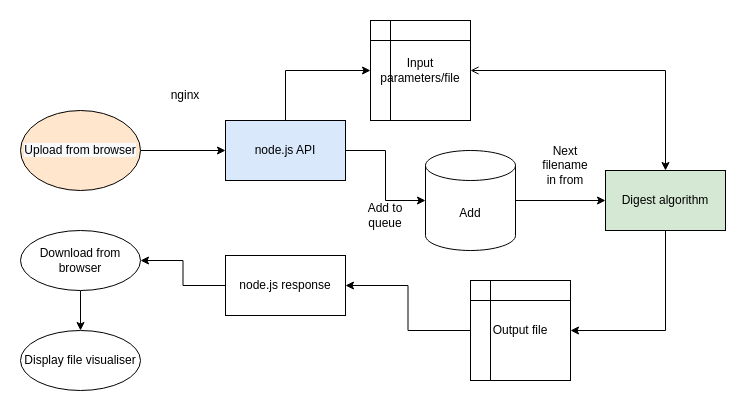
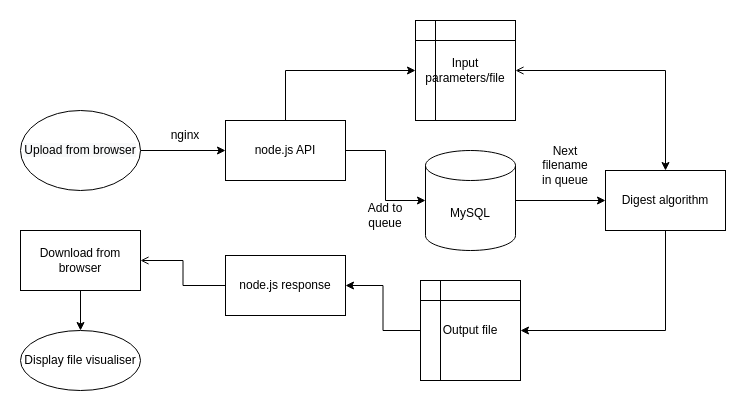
  <mxCell id="0" />
  <mxCell id="1" parent="0" />
  <mxCell id="2" value="" style="edgeStyle=orthogonalEdgeStyle;rounded=0;orthogonalLoop=1;jettySize=auto;html=1;" edge="1" parent="1" source="3" target="5"><mxGeometry relative="1" as="geometry" /></mxCell>
- <mxCell id="3" value="&lt;span style=&quot;color: rgb(0 , 0 , 0) ; font-family: &amp;#34;helvetica&amp;#34; ; font-size: 12px ; font-style: normal ; font-weight: 400 ; letter-spacing: normal ; text-align: center ; text-indent: 0px ; text-transform: none ; word-spacing: 0px ; background-color: rgb(248 , 249 , 250) ; display: inline ; float: none&quot;&gt;Upload from browser&lt;/span&gt;" style="ellipse;whiteSpace=wrap;html=1;fillColor=#ffe6cc;" vertex="1" parent="1"><mxGeometry x="20" y="110" width="120" height="80" as="geometry" /></mxCell>
+ <mxCell id="3" value="&lt;span style=&quot;color: rgb(0 , 0 , 0) ; font-family: &amp;#34;helvetica&amp;#34; ; font-size: 12px ; font-style: normal ; font-weight: 400 ; letter-spacing: normal ; text-align: center ; text-indent: 0px ; text-transform: none ; word-spacing: 0px ; background-color: rgb(248 , 249 , 250) ; display: inline ; float: none&quot;&gt;Upload from browser&lt;/span&gt;" style="ellipse;whiteSpace=wrap;html=1;" vertex="1" parent="1"><mxGeometry x="20" y="110" width="120" height="80" as="geometry" /></mxCell>
  <mxCell id="4" style="edgeStyle=orthogonalEdgeStyle;rounded=0;orthogonalLoop=1;jettySize=auto;html=1;exitX=0.5;exitY=0;exitDx=0;exitDy=0;entryX=0;entryY=0.5;entryDx=0;entryDy=0;" edge="1" parent="1" source="5" target="10"><mxGeometry relative="1" as="geometry" /></mxCell>
- <mxCell id="5" value="&lt;span&gt;node.js API&lt;/span&gt;" style="rounded=0;whiteSpace=wrap;html=1;fillColor=#dae8fc;" vertex="1" parent="1"><mxGeometry x="225" y="120" width="120" height="60" as="geometry" /></mxCell>
+ <mxCell id="5" value="&lt;span&gt;node.js API&lt;/span&gt;" style="rounded=0;whiteSpace=wrap;html=1;" vertex="1" parent="1"><mxGeometry x="225" y="120" width="120" height="60" as="geometry" /></mxCell>
  <mxCell id="6" style="edgeStyle=orthogonalEdgeStyle;rounded=0;orthogonalLoop=1;jettySize=auto;html=1;exitX=0;exitY=0.5;exitDx=0;exitDy=0;entryX=1;entryY=0.5;entryDx=0;entryDy=0;startArrow=classic;startFill=1;endArrow=none;endFill=0;entryPerimeter=0;" edge="1" parent="1" source="9" target="22"><mxGeometry relative="1" as="geometry"><mxPoint x="525" y="200" as="targetPoint" /></mxGeometry></mxCell>
  <mxCell id="7" style="edgeStyle=orthogonalEdgeStyle;rounded=0;orthogonalLoop=1;jettySize=auto;html=1;exitX=0.5;exitY=0;exitDx=0;exitDy=0;entryX=1;entryY=0.5;entryDx=0;entryDy=0;startArrow=classic;startFill=1;endArrow=open;endFill=0;" edge="1" parent="1" source="9" target="10"><mxGeometry relative="1" as="geometry" /></mxCell>
  <mxCell id="8" style="edgeStyle=orthogonalEdgeStyle;rounded=0;orthogonalLoop=1;jettySize=auto;html=1;exitX=0.5;exitY=1;exitDx=0;exitDy=0;entryX=1;entryY=0.5;entryDx=0;entryDy=0;startArrow=none;startFill=0;endArrow=classic;endFill=1;" edge="1" parent="1" source="9" target="12"><mxGeometry relative="1" as="geometry" /></mxCell>
- <mxCell id="9" value="Digest algorithm" style="rounded=0;whiteSpace=wrap;html=1;fillColor=#d5e8d4;" vertex="1" parent="1"><mxGeometry x="605" y="170" width="120" height="60" as="geometry" /></mxCell>
- <mxCell id="10" value="Input parameters/file" style="shape=internalStorage;whiteSpace=wrap;html=1;backgroundOutline=1;" vertex="1" parent="1"><mxGeometry x="370" y="20" width="100" height="100" as="geometry" /></mxCell>
+ <mxCell id="9" value="Digest algorithm" style="rounded=0;whiteSpace=wrap;html=1;" vertex="1" parent="1"><mxGeometry x="605" y="170" width="120" height="60" as="geometry" /></mxCell>
+ <mxCell id="10" value="Input parameters/file" style="shape=internalStorage;whiteSpace=wrap;html=1;backgroundOutline=1;" vertex="1" parent="1"><mxGeometry x="415" y="20" width="100" height="100" as="geometry" /></mxCell>
  <mxCell id="11" style="edgeStyle=orthogonalEdgeStyle;rounded=0;orthogonalLoop=1;jettySize=auto;html=1;exitX=0;exitY=0.5;exitDx=0;exitDy=0;entryX=1;entryY=0.5;entryDx=0;entryDy=0;startArrow=none;startFill=0;endArrow=classic;endFill=1;" edge="1" parent="1" source="12" target="14"><mxGeometry relative="1" as="geometry" /></mxCell>
- <mxCell id="12" value="Output file" style="shape=internalStorage;whiteSpace=wrap;html=1;backgroundOutline=1;" vertex="1" parent="1"><mxGeometry x="470" y="280" width="100" height="100" as="geometry" /></mxCell>
- <mxCell id="13" value="" style="edgeStyle=orthogonalEdgeStyle;rounded=0;orthogonalLoop=1;jettySize=auto;html=1;startArrow=none;startFill=0;endArrow=classic;endFill=1;" edge="1" parent="1" source="14" target="17"><mxGeometry relative="1" as="geometry" /></mxCell>
+ <mxCell id="12" value="Output file" style="shape=internalStorage;whiteSpace=wrap;html=1;backgroundOutline=1;" vertex="1" parent="1"><mxGeometry x="420" y="280" width="100" height="100" as="geometry" /></mxCell>
+ <mxCell id="13" value="" style="edgeStyle=orthogonalEdgeStyle;rounded=0;orthogonalLoop=1;jettySize=auto;html=1;startArrow=none;startFill=0;endArrow=open;endFill=1;" edge="1" parent="1" source="14" target="17"><mxGeometry relative="1" as="geometry" /></mxCell>
  <mxCell id="14" value="node.js response" style="whiteSpace=wrap;html=1;" vertex="1" parent="1"><mxGeometry x="225" y="255" width="120" height="60" as="geometry" /></mxCell>
  <mxCell id="15" value="" style="endArrow=classic;startArrow=none;html=1;rounded=0;entryX=0;entryY=0.5;entryDx=0;entryDy=0;exitX=1;exitY=0.5;exitDx=0;exitDy=0;startFill=0;entryPerimeter=0;" edge="1" parent="1" source="5" target="22"><mxGeometry width="50" height="50" relative="1" as="geometry"><mxPoint x="355" y="380" as="sourcePoint" /><mxPoint x="405" y="200" as="targetPoint" /><Array as="points"><mxPoint x="385" y="150" /><mxPoint x="385" y="200" /></Array></mxGeometry></mxCell>
  <mxCell id="16" value="" style="edgeStyle=orthogonalEdgeStyle;rounded=0;orthogonalLoop=1;jettySize=auto;html=1;startArrow=none;startFill=0;endArrow=classic;endFill=1;" edge="1" parent="1" source="17" target="18"><mxGeometry relative="1" as="geometry" /></mxCell>
- <mxCell id="17" value="Download from browser" style="ellipse;whiteSpace=wrap;html=1;" vertex="1" parent="1"><mxGeometry x="20" y="230" width="120" height="60" as="geometry" /></mxCell>
+ <mxCell id="17" value="Download from browser" style="whiteSpace=wrap;html=1;" vertex="1" parent="1"><mxGeometry x="20" y="230" width="120" height="60" as="geometry" /></mxCell>
  <mxCell id="18" value="Display file visualiser" style="ellipse;whiteSpace=wrap;html=1;" vertex="1" parent="1"><mxGeometry x="20" y="330" width="120" height="60" as="geometry" /></mxCell>
- <mxCell id="19" value="nginx" style="text;html=1;strokeColor=none;fillColor=none;align=center;verticalAlign=middle;whiteSpace=wrap;rounded=0;" vertex="1" parent="1"><mxGeometry x="155" y="80" width="60" height="30" as="geometry" /></mxCell>
+ <mxCell id="19" value="nginx" style="text;html=1;strokeColor=none;fillColor=none;align=center;verticalAlign=middle;whiteSpace=wrap;rounded=0;" vertex="1" parent="1"><mxGeometry x="155" y="120" width="60" height="30" as="geometry" /></mxCell>
  <mxCell id="20" value="Add to queue" style="text;html=1;strokeColor=none;fillColor=none;align=center;verticalAlign=middle;whiteSpace=wrap;rounded=0;" vertex="1" parent="1"><mxGeometry x="355" y="200" width="60" height="30" as="geometry" /></mxCell>
- <mxCell id="21" value="Next filename in from" style="text;html=1;strokeColor=none;fillColor=none;align=center;verticalAlign=middle;whiteSpace=wrap;rounded=0;" vertex="1" parent="1"><mxGeometry x="535" y="150" width="60" height="30" as="geometry" /></mxCell>
- <mxCell id="22" value="Add" style="shape=cylinder3;whiteSpace=wrap;html=1;boundedLbl=1;backgroundOutline=1;size=15;" vertex="1" parent="1"><mxGeometry x="425" y="150" width="90" height="100" as="geometry" /></mxCell>
+ <mxCell id="21" value="Next filename in queue" style="text;html=1;strokeColor=none;fillColor=none;align=center;verticalAlign=middle;whiteSpace=wrap;rounded=0;" vertex="1" parent="1"><mxGeometry x="535" y="150" width="60" height="30" as="geometry" /></mxCell>
+ <mxCell id="22" value="MySQL" style="shape=cylinder3;whiteSpace=wrap;html=1;boundedLbl=1;backgroundOutline=1;size=15;" vertex="1" parent="1"><mxGeometry x="425" y="150" width="90" height="100" as="geometry" /></mxCell>
